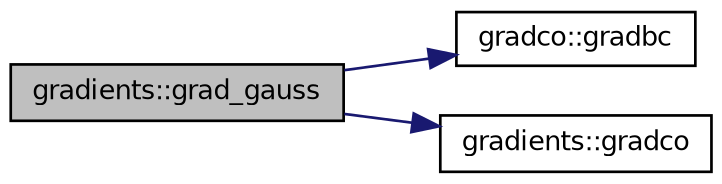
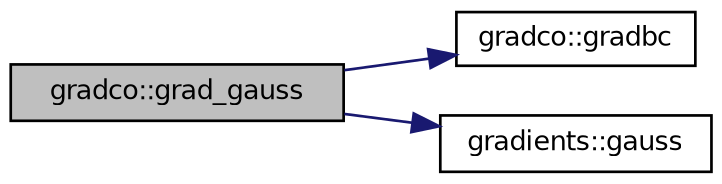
  digraph {
    rankdir=LR
    node [color=black fillcolor=white fontname=Helvetica fontsize=10 shape=record style=filled]
    edge [color=midnightblue fontname=Helvetica fontsize=10 labelfontname=Helvetica labelfontsize=10 style=solid]
-   n1 [fillcolor=grey75 fontcolor=black height=0.2 label="gradients::grad_gauss" width=0.4]
+   n1 [fillcolor=grey75 fontcolor=black height=0.2 label="gradco::grad_gauss" width=0.4]
    n2 [height=0.2 label="gradco::gradbc" width=0.4]
-   n3 [height=0.2 label="gradients::gradco" width=0.4]
+   n3 [height=0.2 label="gradients::gauss" width=0.4]
    n1 -> n2
    n1 -> n3
  }
